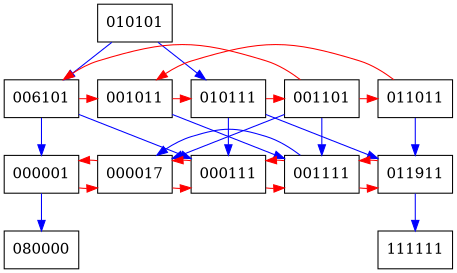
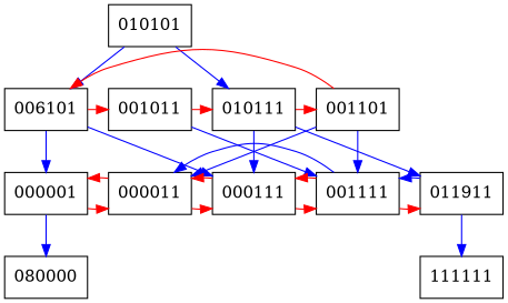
  digraph {
    node [shape=box]
    edge [color=red]
    010101
    n2 [label=006101]
    001011
    001101
    010111
-   011011
    000001
-   000011 [label=000017]
+   000011
    000111
    001111
    n11 [label=011911]
    n12 [label=080000]
    111111
    subgraph sub_1 {
      rank=same
      010101
    }
    subgraph sub_2 {
      rank=same
      n2
      001011
      001101
      010111
-     011011
    }
    subgraph sub_3 {
      rank=same
      000001
      000011
      000111
      001111
      n11
    }
    subgraph sub_4 {
      rank=same
      n12
      111111
    }
    010101 -> n2 [color=blue]
    010101 -> 010111 [color=blue]
    n2 -> 001011
    n2 -> 000001 [color=blue]
    n2 -> 000111 [color=blue]
    001011 -> 010111
    001011 -> 001111 [color=blue]
    001101 -> n2
-   001101 -> 011011
    001101 -> 000011 [color=blue]
    001101 -> 001111 [color=blue]
    010111 -> 001101
    010111 -> 000111 [color=blue]
    010111 -> n11 [color=blue]
-   011011 -> 001011
-   011011 -> n11 [color=blue]
    000001 -> 000011
    000001 -> n12 [color=blue]
    000011 -> 000001
    000011 -> 000111
    000111 -> 000011
    000111 -> 001111
    001111 -> 000011 [color=blue]
    001111 -> 000111
    001111 -> n11
-   n11 -> 001111
+   n11 -> 001111 [color=blue]
    n11 -> 111111 [color=blue]
  }
